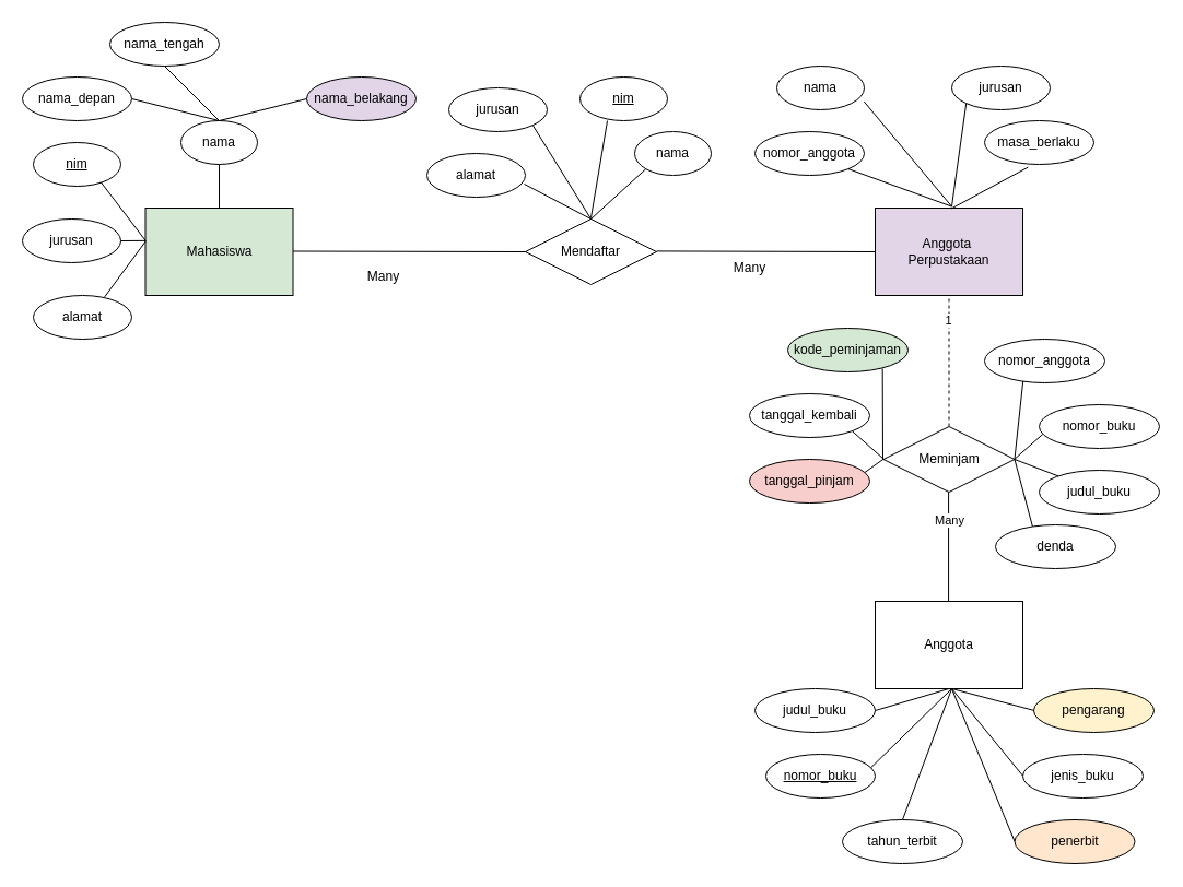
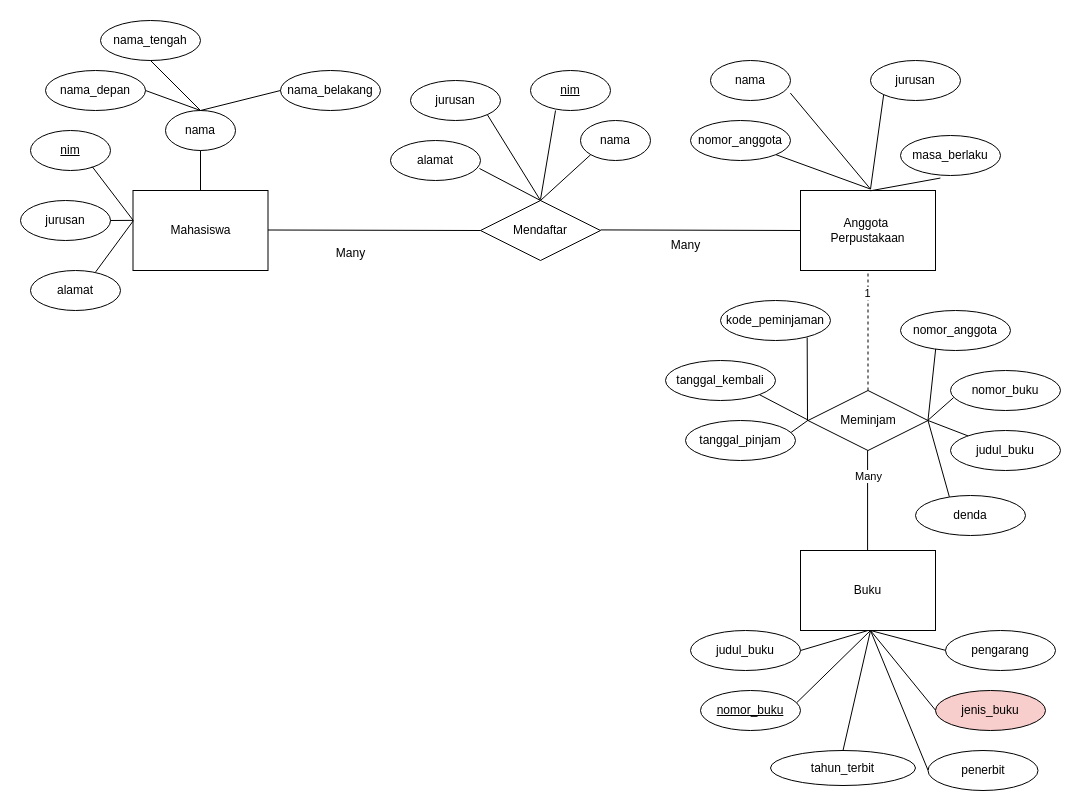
  <mxCell id="0" />
  <mxCell id="1" parent="0" />
  <mxCell id="2" value="nama_tengah" style="ellipse;whiteSpace=wrap;html=1;align=center;" vertex="1" parent="1"><mxGeometry x="100" y="20" width="100" height="40" as="geometry" /></mxCell>
- <mxCell id="3" value="nama_depan" style="ellipse;whiteSpace=wrap;html=1;align=center;" vertex="1" parent="1"><mxGeometry x="20" y="70" width="100" height="40" as="geometry" /></mxCell>
- <mxCell id="4" value="nama_belakang" style="ellipse;whiteSpace=wrap;html=1;align=center;fillColor=#e1d5e7;" vertex="1" parent="1"><mxGeometry x="280" y="70" width="100" height="40" as="geometry" /></mxCell>
+ <mxCell id="3" value="nama_depan" style="ellipse;whiteSpace=wrap;html=1;align=center;" vertex="1" parent="1"><mxGeometry x="45" y="70" width="100" height="40" as="geometry" /></mxCell>
+ <mxCell id="4" value="nama_belakang" style="ellipse;whiteSpace=wrap;html=1;align=center;" vertex="1" parent="1"><mxGeometry x="280" y="70" width="100" height="40" as="geometry" /></mxCell>
  <mxCell id="5" value="nama" style="ellipse;whiteSpace=wrap;html=1;align=center;" vertex="1" parent="1"><mxGeometry x="165" y="110" width="70" height="40" as="geometry" /></mxCell>
- <mxCell id="6" value="Mahasiswa" style="whiteSpace=wrap;html=1;align=center;fillColor=#d5e8d4;" vertex="1" parent="1"><mxGeometry x="132.5" y="190" width="135" height="80" as="geometry" /></mxCell>
+ <mxCell id="6" value="Mahasiswa" style="whiteSpace=wrap;html=1;align=center;" vertex="1" parent="1"><mxGeometry x="132.5" y="190" width="135" height="80" as="geometry" /></mxCell>
  <mxCell id="7" value="nim" style="ellipse;whiteSpace=wrap;html=1;align=center;fontStyle=4;" vertex="1" parent="1"><mxGeometry x="30" y="130" width="80" height="40" as="geometry" /></mxCell>
  <mxCell id="8" value="jurusan" style="ellipse;whiteSpace=wrap;html=1;align=center;" vertex="1" parent="1"><mxGeometry x="20" y="200" width="90" height="40" as="geometry" /></mxCell>
  <mxCell id="9" value="" style="endArrow=none;html=1;rounded=0;entryX=0.5;entryY=1;entryDx=0;entryDy=0;exitX=0.5;exitY=0;exitDx=0;exitDy=0;" edge="1" parent="1" source="5" target="2"><mxGeometry relative="1" as="geometry"><mxPoint x="200" y="110" as="sourcePoint" /><mxPoint x="206.5" y="61.04" as="targetPoint" /></mxGeometry></mxCell>
  <mxCell id="10" value="" style="endArrow=none;html=1;rounded=0;exitX=1;exitY=0.5;exitDx=0;exitDy=0;" edge="1" parent="1" source="3"><mxGeometry relative="1" as="geometry"><mxPoint x="100" y="89.58" as="sourcePoint" /><mxPoint x="200" y="110" as="targetPoint" /></mxGeometry></mxCell>
  <mxCell id="11" value="" style="endArrow=none;html=1;rounded=0;entryX=0;entryY=0.5;entryDx=0;entryDy=0;" edge="1" parent="1" target="4"><mxGeometry relative="1" as="geometry"><mxPoint x="200" y="110" as="sourcePoint" /><mxPoint x="280" y="120" as="targetPoint" /></mxGeometry></mxCell>
  <mxCell id="12" value="alamat" style="ellipse;whiteSpace=wrap;html=1;align=center;" vertex="1" parent="1"><mxGeometry x="30" y="270" width="90" height="40" as="geometry" /></mxCell>
  <mxCell id="13" value="" style="endArrow=none;html=1;rounded=0;exitX=0.771;exitY=0.902;exitDx=0;exitDy=0;exitPerimeter=0;entryX=-0.001;entryY=0.368;entryDx=0;entryDy=0;entryPerimeter=0;" edge="1" parent="1" source="7" target="6"><mxGeometry relative="1" as="geometry"><mxPoint x="72.5" y="210" as="sourcePoint" /><mxPoint x="132.5" y="210" as="targetPoint" /></mxGeometry></mxCell>
  <mxCell id="14" value="" style="endArrow=none;html=1;rounded=0;exitX=1;exitY=0.5;exitDx=0;exitDy=0;" edge="1" parent="1" source="8"><mxGeometry relative="1" as="geometry"><mxPoint x="112.5" y="219.86" as="sourcePoint" /><mxPoint x="132.5" y="219.86" as="targetPoint" /></mxGeometry></mxCell>
  <mxCell id="15" value="" style="endArrow=none;html=1;rounded=0;exitX=0.724;exitY=0.035;exitDx=0;exitDy=0;exitPerimeter=0;" edge="1" parent="1" source="12"><mxGeometry relative="1" as="geometry"><mxPoint x="62.5" y="229.8" as="sourcePoint" /><mxPoint x="133" y="220" as="targetPoint" /></mxGeometry></mxCell>
  <mxCell id="16" value="" style="endArrow=none;html=1;rounded=0;exitX=0.5;exitY=0;exitDx=0;exitDy=0;" edge="1" parent="1" source="6"><mxGeometry relative="1" as="geometry"><mxPoint x="120" y="150" as="sourcePoint" /><mxPoint x="200" y="150" as="targetPoint" /></mxGeometry></mxCell>
  <mxCell id="17" value="alamat" style="ellipse;whiteSpace=wrap;html=1;align=center;" vertex="1" parent="1"><mxGeometry x="390" y="140" width="90" height="40" as="geometry" /></mxCell>
  <mxCell id="18" value="Mendaftar" style="shape=rhombus;perimeter=rhombusPerimeter;whiteSpace=wrap;html=1;align=center;" vertex="1" parent="1"><mxGeometry x="480" y="200" width="120" height="60" as="geometry" /></mxCell>
  <mxCell id="19" value="" style="endArrow=none;html=1;rounded=0;entryX=0;entryY=0.5;entryDx=0;entryDy=0;" edge="1" parent="1" target="18"><mxGeometry relative="1" as="geometry"><mxPoint x="267.5" y="229.5" as="sourcePoint" /><mxPoint x="427.5" y="229.5" as="targetPoint" /></mxGeometry></mxCell>
  <mxCell id="20" value="jurusan" style="ellipse;whiteSpace=wrap;html=1;align=center;" vertex="1" parent="1"><mxGeometry x="410" y="80" width="90" height="40" as="geometry" /></mxCell>
  <mxCell id="21" value="nim" style="ellipse;whiteSpace=wrap;html=1;align=center;fontStyle=4;" vertex="1" parent="1"><mxGeometry x="530" y="70" width="80" height="40" as="geometry" /></mxCell>
  <mxCell id="22" value="nama" style="ellipse;whiteSpace=wrap;html=1;align=center;" vertex="1" parent="1"><mxGeometry x="580" y="120" width="70" height="40" as="geometry" /></mxCell>
  <mxCell id="23" value="" style="endArrow=none;html=1;rounded=0;exitX=0.989;exitY=0.7;exitDx=0;exitDy=0;exitPerimeter=0;" edge="1" parent="1" source="17"><mxGeometry relative="1" as="geometry"><mxPoint x="440" y="200" as="sourcePoint" /><mxPoint x="540" y="200" as="targetPoint" /></mxGeometry></mxCell>
  <mxCell id="24" value="" style="endArrow=none;html=1;rounded=0;exitX=1;exitY=1;exitDx=0;exitDy=0;" edge="1" parent="1" source="20"><mxGeometry relative="1" as="geometry"><mxPoint x="440" y="200" as="sourcePoint" /><mxPoint x="540" y="200" as="targetPoint" /></mxGeometry></mxCell>
  <mxCell id="25" value="" style="endArrow=none;html=1;rounded=0;entryX=0.313;entryY=1;entryDx=0;entryDy=0;entryPerimeter=0;" edge="1" parent="1" target="21"><mxGeometry relative="1" as="geometry"><mxPoint x="540" y="199" as="sourcePoint" /><mxPoint x="650" y="199" as="targetPoint" /></mxGeometry></mxCell>
  <mxCell id="26" value="" style="endArrow=none;html=1;rounded=0;entryX=0;entryY=1;entryDx=0;entryDy=0;" edge="1" parent="1" target="22"><mxGeometry relative="1" as="geometry"><mxPoint x="540" y="200" as="sourcePoint" /><mxPoint x="650" y="200" as="targetPoint" /></mxGeometry></mxCell>
  <mxCell id="27" value="" style="endArrow=none;html=1;rounded=0;" edge="1" parent="1"><mxGeometry relative="1" as="geometry"><mxPoint x="600" y="229.41" as="sourcePoint" /><mxPoint x="800" y="230" as="targetPoint" /></mxGeometry></mxCell>
- <mxCell id="28" value="Anggota&amp;nbsp;&lt;div&gt;Perpustakaan&lt;/div&gt;" style="whiteSpace=wrap;html=1;align=center;fillColor=#e1d5e7;" vertex="1" parent="1"><mxGeometry x="800" y="190" width="135" height="80" as="geometry" /></mxCell>
+ <mxCell id="28" value="Anggota&amp;nbsp;&lt;div&gt;Perpustakaan&lt;/div&gt;" style="whiteSpace=wrap;html=1;align=center;" vertex="1" parent="1"><mxGeometry x="800" y="190" width="135" height="80" as="geometry" /></mxCell>
  <mxCell id="29" value="nomor_anggota" style="ellipse;whiteSpace=wrap;html=1;align=center;" vertex="1" parent="1"><mxGeometry x="690" y="120" width="100" height="40" as="geometry" /></mxCell>
  <mxCell id="30" value="nama" style="ellipse;whiteSpace=wrap;html=1;align=center;" vertex="1" parent="1"><mxGeometry x="710" y="60" width="80" height="40" as="geometry" /></mxCell>
  <mxCell id="31" value="jurusan" style="ellipse;whiteSpace=wrap;html=1;align=center;" vertex="1" parent="1"><mxGeometry x="870" y="60" width="90" height="40" as="geometry" /></mxCell>
- <mxCell id="32" value="masa_berlaku" style="ellipse;whiteSpace=wrap;html=1;align=center;" vertex="1" parent="1"><mxGeometry x="900" y="110" width="100" height="40" as="geometry" /></mxCell>
+ <mxCell id="32" value="masa_berlaku" style="ellipse;whiteSpace=wrap;html=1;align=center;" vertex="1" parent="1"><mxGeometry x="900" y="135" width="100" height="40" as="geometry" /></mxCell>
  <mxCell id="33" value="" style="endArrow=none;html=1;rounded=0;entryX=0.399;entryY=1.064;entryDx=0;entryDy=0;entryPerimeter=0;" edge="1" parent="1" target="32"><mxGeometry relative="1" as="geometry"><mxPoint x="870" y="190.29" as="sourcePoint" /><mxPoint x="990" y="190" as="targetPoint" /></mxGeometry></mxCell>
  <mxCell id="34" value="" style="endArrow=none;html=1;rounded=0;exitX=1;exitY=1;exitDx=0;exitDy=0;" edge="1" parent="1" source="29"><mxGeometry relative="1" as="geometry"><mxPoint x="710" y="188.57" as="sourcePoint" /><mxPoint x="870" y="188.57" as="targetPoint" /></mxGeometry></mxCell>
  <mxCell id="35" value="" style="endArrow=none;html=1;rounded=0;exitX=0;exitY=1;exitDx=0;exitDy=0;" edge="1" parent="1" source="31"><mxGeometry relative="1" as="geometry"><mxPoint x="710" y="188.57" as="sourcePoint" /><mxPoint x="870" y="188.57" as="targetPoint" /></mxGeometry></mxCell>
  <mxCell id="36" value="" style="endArrow=none;html=1;rounded=0;exitX=0.998;exitY=0.814;exitDx=0;exitDy=0;exitPerimeter=0;" edge="1" parent="1" source="30"><mxGeometry relative="1" as="geometry"><mxPoint x="710" y="188.57" as="sourcePoint" /><mxPoint x="870" y="188.57" as="targetPoint" /></mxGeometry></mxCell>
  <mxCell id="37" value="" style="endArrow=none;html=1;rounded=0;entryX=0.5;entryY=1;entryDx=0;entryDy=0;exitX=0.5;exitY=0;exitDx=0;exitDy=0;exitPerimeter=0;dashed=1;" edge="1" parent="1" source="39" target="28"><mxGeometry relative="1" as="geometry"><mxPoint x="870" y="390" as="sourcePoint" /><mxPoint x="880" y="268.57" as="targetPoint" /></mxGeometry></mxCell>
  <mxCell id="38" value="1" style="edgeLabel;html=1;align=center;verticalAlign=middle;resizable=0;points=[];" vertex="1" connectable="0" parent="37"><mxGeometry x="0.633" y="1" relative="1" as="geometry"><mxPoint as="offset" /></mxGeometry></mxCell>
  <mxCell id="39" value="Meminjam" style="shape=rhombus;perimeter=rhombusPerimeter;whiteSpace=wrap;html=1;align=center;" vertex="1" parent="1"><mxGeometry x="807.5" y="390" width="120" height="60" as="geometry" /></mxCell>
  <mxCell id="40" value="" style="endArrow=none;html=1;rounded=0;" edge="1" parent="1"><mxGeometry relative="1" as="geometry"><mxPoint x="867.08" y="550" as="sourcePoint" /><mxPoint x="867.08" y="450" as="targetPoint" /></mxGeometry></mxCell>
  <mxCell id="41" value="Many" style="edgeLabel;html=1;align=center;verticalAlign=middle;resizable=0;points=[];" vertex="1" connectable="0" parent="40"><mxGeometry x="0.496" relative="1" as="geometry"><mxPoint as="offset" /></mxGeometry></mxCell>
- <mxCell id="42" value="kode_peminjaman" style="ellipse;whiteSpace=wrap;html=1;align=center;fillColor=#d5e8d4;" vertex="1" parent="1"><mxGeometry x="720" y="300" width="110" height="40" as="geometry" /></mxCell>
- <mxCell id="43" value="tanggal_kembali" style="ellipse;whiteSpace=wrap;html=1;align=center;" vertex="1" parent="1"><mxGeometry x="685" y="360" width="110" height="40" as="geometry" /></mxCell>
- <mxCell id="44" value="tanggal_pinjam" style="ellipse;whiteSpace=wrap;html=1;align=center;fillColor=#f8cecc;" vertex="1" parent="1"><mxGeometry x="685" y="420" width="110" height="40" as="geometry" /></mxCell>
+ <mxCell id="42" value="kode_peminjaman" style="ellipse;whiteSpace=wrap;html=1;align=center;" vertex="1" parent="1"><mxGeometry x="720" y="300" width="110" height="40" as="geometry" /></mxCell>
+ <mxCell id="43" value="tanggal_kembali" style="ellipse;whiteSpace=wrap;html=1;align=center;" vertex="1" parent="1"><mxGeometry x="665" y="360" width="110" height="40" as="geometry" /></mxCell>
+ <mxCell id="44" value="tanggal_pinjam" style="ellipse;whiteSpace=wrap;html=1;align=center;" vertex="1" parent="1"><mxGeometry x="685" y="420" width="110" height="40" as="geometry" /></mxCell>
  <mxCell id="45" value="" style="endArrow=none;html=1;rounded=0;exitX=0.788;exitY=0.925;exitDx=0;exitDy=0;exitPerimeter=0;" edge="1" parent="1" source="42"><mxGeometry relative="1" as="geometry"><mxPoint x="698" y="425" as="sourcePoint" /><mxPoint x="807" y="420" as="targetPoint" /></mxGeometry></mxCell>
  <mxCell id="46" value="" style="endArrow=none;html=1;rounded=0;exitX=1;exitY=1;exitDx=0;exitDy=0;" edge="1" parent="1" source="43"><mxGeometry relative="1" as="geometry"><mxPoint x="727.5" y="419.52" as="sourcePoint" /><mxPoint x="807.5" y="419.52" as="targetPoint" /></mxGeometry></mxCell>
  <mxCell id="47" value="" style="endArrow=none;html=1;rounded=0;exitX=0.96;exitY=0.298;exitDx=0;exitDy=0;exitPerimeter=0;" edge="1" parent="1" source="44"><mxGeometry relative="1" as="geometry"><mxPoint x="777.5" y="419.77" as="sourcePoint" /><mxPoint x="807.5" y="419.77" as="targetPoint" /></mxGeometry></mxCell>
  <mxCell id="48" value="nomor_anggota" style="ellipse;whiteSpace=wrap;html=1;align=center;" vertex="1" parent="1"><mxGeometry x="900" y="310" width="110" height="40" as="geometry" /></mxCell>
  <mxCell id="49" value="nomor_buku" style="ellipse;whiteSpace=wrap;html=1;align=center;" vertex="1" parent="1"><mxGeometry x="950" y="370" width="110" height="40" as="geometry" /></mxCell>
  <mxCell id="50" value="judul_buku" style="ellipse;whiteSpace=wrap;html=1;align=center;" vertex="1" parent="1"><mxGeometry x="950" y="430" width="110" height="40" as="geometry" /></mxCell>
- <mxCell id="51" value="denda" style="ellipse;whiteSpace=wrap;html=1;align=center;" vertex="1" parent="1"><mxGeometry x="910" y="480" width="110" height="40" as="geometry" /></mxCell>
+ <mxCell id="51" value="denda" style="ellipse;whiteSpace=wrap;html=1;align=center;" vertex="1" parent="1"><mxGeometry x="915" y="495" width="110" height="40" as="geometry" /></mxCell>
  <mxCell id="52" value="" style="endArrow=none;html=1;rounded=0;entryX=0.32;entryY=0.958;entryDx=0;entryDy=0;entryPerimeter=0;" edge="1" parent="1" target="48"><mxGeometry relative="1" as="geometry"><mxPoint x="927.5" y="419.71" as="sourcePoint" /><mxPoint x="935" y="350" as="targetPoint" /></mxGeometry></mxCell>
  <mxCell id="53" value="" style="endArrow=none;html=1;rounded=0;entryX=0.028;entryY=0.678;entryDx=0;entryDy=0;entryPerimeter=0;" edge="1" parent="1" target="49"><mxGeometry relative="1" as="geometry"><mxPoint x="927.5" y="419.71" as="sourcePoint" /><mxPoint x="950" y="400" as="targetPoint" /></mxGeometry></mxCell>
  <mxCell id="54" value="" style="endArrow=none;html=1;rounded=0;" edge="1" parent="1" target="50"><mxGeometry relative="1" as="geometry"><mxPoint x="927.5" y="420" as="sourcePoint" /><mxPoint x="997.5" y="420" as="targetPoint" /></mxGeometry></mxCell>
  <mxCell id="55" value="" style="endArrow=none;html=1;rounded=0;entryX=0.308;entryY=0.035;entryDx=0;entryDy=0;entryPerimeter=0;" edge="1" parent="1" target="51"><mxGeometry relative="1" as="geometry"><mxPoint x="927.5" y="420" as="sourcePoint" /><mxPoint x="1007.5" y="420" as="targetPoint" /></mxGeometry></mxCell>
- <mxCell id="56" value="Anggota" style="whiteSpace=wrap;html=1;align=center;" vertex="1" parent="1"><mxGeometry x="800" y="550" width="135" height="80" as="geometry" /></mxCell>
+ <mxCell id="56" value="Buku" style="whiteSpace=wrap;html=1;align=center;" vertex="1" parent="1"><mxGeometry x="800" y="550" width="135" height="80" as="geometry" /></mxCell>
  <mxCell id="57" value="judul_buku" style="ellipse;whiteSpace=wrap;html=1;align=center;" vertex="1" parent="1"><mxGeometry x="690" y="630" width="110" height="40" as="geometry" /></mxCell>
  <mxCell id="58" value="nomor_buku" style="ellipse;whiteSpace=wrap;html=1;align=center;fontStyle=4;" vertex="1" parent="1"><mxGeometry x="700" y="690" width="100" height="40" as="geometry" /></mxCell>
- <mxCell id="59" value="tahun_terbit" style="ellipse;whiteSpace=wrap;html=1;align=center;" vertex="1" parent="1"><mxGeometry x="770" y="750" width="110" height="40" as="geometry" /></mxCell>
- <mxCell id="60" value="penerbit" style="ellipse;whiteSpace=wrap;html=1;align=center;fillColor=#ffe6cc;" vertex="1" parent="1"><mxGeometry x="927.5" y="750" width="110" height="40" as="geometry" /></mxCell>
- <mxCell id="61" value="jenis_buku" style="ellipse;whiteSpace=wrap;html=1;align=center;" vertex="1" parent="1"><mxGeometry x="935" y="690" width="110" height="40" as="geometry" /></mxCell>
- <mxCell id="62" value="pengarang" style="ellipse;whiteSpace=wrap;html=1;align=center;fillColor=#fff2cc;" vertex="1" parent="1"><mxGeometry x="945" y="630" width="110" height="40" as="geometry" /></mxCell>
+ <mxCell id="59" value="tahun_terbit" style="ellipse;whiteSpace=wrap;html=1;align=center;" vertex="1" parent="1"><mxGeometry x="770" y="750" width="145" height="35" as="geometry" /></mxCell>
+ <mxCell id="60" value="penerbit" style="ellipse;whiteSpace=wrap;html=1;align=center;" vertex="1" parent="1"><mxGeometry x="927.5" y="750" width="110" height="40" as="geometry" /></mxCell>
+ <mxCell id="61" value="jenis_buku" style="ellipse;whiteSpace=wrap;html=1;align=center;fillColor=#f8cecc;" vertex="1" parent="1"><mxGeometry x="935" y="690" width="110" height="40" as="geometry" /></mxCell>
+ <mxCell id="62" value="pengarang" style="ellipse;whiteSpace=wrap;html=1;align=center;" vertex="1" parent="1"><mxGeometry x="945" y="630" width="110" height="40" as="geometry" /></mxCell>
  <mxCell id="63" value="" style="endArrow=none;html=1;rounded=0;exitX=0.5;exitY=0;exitDx=0;exitDy=0;" edge="1" parent="1" source="59"><mxGeometry relative="1" as="geometry"><mxPoint x="710" y="630" as="sourcePoint" /><mxPoint x="870" y="630" as="targetPoint" /></mxGeometry></mxCell>
  <mxCell id="64" value="" style="endArrow=none;html=1;rounded=0;exitX=0.963;exitY=0.302;exitDx=0;exitDy=0;exitPerimeter=0;" edge="1" parent="1" source="58"><mxGeometry relative="1" as="geometry"><mxPoint x="710" y="630" as="sourcePoint" /><mxPoint x="870" y="630" as="targetPoint" /></mxGeometry></mxCell>
  <mxCell id="65" value="" style="endArrow=none;html=1;rounded=0;exitX=1;exitY=0.5;exitDx=0;exitDy=0;entryX=0.5;entryY=1;entryDx=0;entryDy=0;" edge="1" parent="1" source="57" target="56"><mxGeometry relative="1" as="geometry"><mxPoint x="790" y="640" as="sourcePoint" /><mxPoint x="860" y="640" as="targetPoint" /></mxGeometry></mxCell>
  <mxCell id="66" value="" style="endArrow=none;html=1;rounded=0;" edge="1" parent="1"><mxGeometry relative="1" as="geometry"><mxPoint x="870" y="630" as="sourcePoint" /><mxPoint x="945" y="649.83" as="targetPoint" /></mxGeometry></mxCell>
  <mxCell id="67" value="" style="endArrow=none;html=1;rounded=0;" edge="1" parent="1"><mxGeometry relative="1" as="geometry"><mxPoint x="870" y="630" as="sourcePoint" /><mxPoint x="935" y="709.71" as="targetPoint" /></mxGeometry></mxCell>
  <mxCell id="68" value="" style="endArrow=none;html=1;rounded=0;" edge="1" parent="1"><mxGeometry relative="1" as="geometry"><mxPoint x="870" y="630" as="sourcePoint" /><mxPoint x="927.5" y="769.71" as="targetPoint" /></mxGeometry></mxCell>
  <mxCell id="69" value="Many" style="text;html=1;align=center;verticalAlign=middle;resizable=0;points=[];autosize=1;strokeColor=none;fillColor=none;" vertex="1" parent="1"><mxGeometry x="325" y="238" width="50" height="30" as="geometry" /></mxCell>
  <mxCell id="70" value="Many" style="text;html=1;align=center;verticalAlign=middle;resizable=0;points=[];autosize=1;strokeColor=none;fillColor=none;" vertex="1" parent="1"><mxGeometry x="660" y="230" width="50" height="30" as="geometry" /></mxCell>
